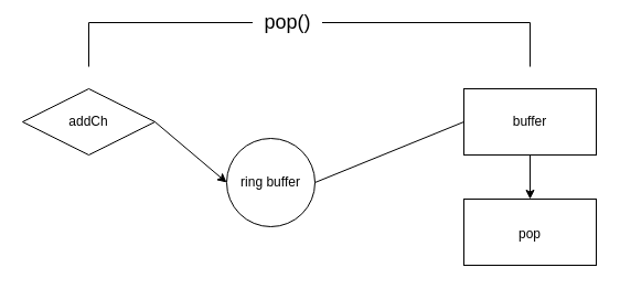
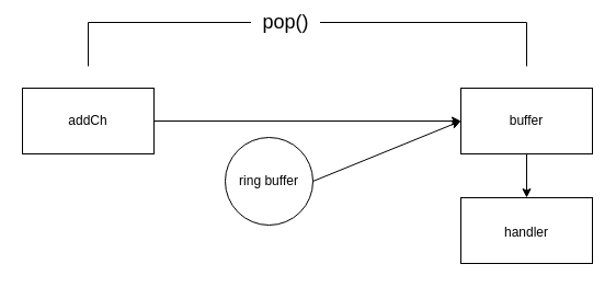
  <mxCell id="0" />
  <mxCell id="1" parent="0" />
- <mxCell id="2" value="addCh" style="rhombus;whiteSpace=wrap;html=1;" vertex="1" parent="1"><mxGeometry x="20" y="80" width="120" height="60" as="geometry" /></mxCell>
+ <mxCell id="2" value="addCh" style="rounded=0;whiteSpace=wrap;html=1;" vertex="1" parent="1"><mxGeometry x="20" y="80" width="120" height="60" as="geometry" /></mxCell>
  <mxCell id="3" value="ring buffer" style="ellipse;whiteSpace=wrap;html=1;aspect=fixed;" vertex="1" parent="1"><mxGeometry x="205" y="125" width="80" height="80" as="geometry" /></mxCell>
  <mxCell id="4" value="buffer" style="rounded=0;whiteSpace=wrap;html=1;" vertex="1" parent="1"><mxGeometry x="420" y="80" width="120" height="60" as="geometry" /></mxCell>
- <mxCell id="5" value="" style="endArrow=classic;html=1;rounded=0;exitX=1;exitY=0.5;exitDx=0;exitDy=0;entryX=0;entryY=0.5;entryDx=0;entryDy=0;" edge="1" parent="1" source="2" target="3"><mxGeometry width="50" height="50" relative="1" as="geometry"><mxPoint x="180" y="240" as="sourcePoint" /><mxPoint x="230" y="190" as="targetPoint" /></mxGeometry></mxCell>
- <mxCell id="6" value="" style="endArrow=none;html=1;rounded=0;exitX=1;exitY=0.5;exitDx=0;exitDy=0;entryX=0;entryY=0.5;entryDx=0;entryDy=0;" edge="1" parent="1" source="3" target="4"><mxGeometry width="50" height="50" relative="1" as="geometry"><mxPoint x="270" y="250" as="sourcePoint" /><mxPoint x="320" y="200" as="targetPoint" /></mxGeometry></mxCell>
+ <mxCell id="5" value="" style="endArrow=classic;html=1;rounded=0;exitX=1;exitY=0.5;exitDx=0;exitDy=0;" edge="1" parent="1" source="2" target="4"><mxGeometry width="50" height="50" relative="1" as="geometry"><mxPoint x="180" y="240" as="sourcePoint" /><mxPoint x="230" y="190" as="targetPoint" /></mxGeometry></mxCell>
+ <mxCell id="6" value="" style="endArrow=classic;html=1;rounded=0;exitX=1;exitY=0.5;exitDx=0;exitDy=0;entryX=0;entryY=0.5;entryDx=0;entryDy=0;" edge="1" parent="1" source="3" target="4"><mxGeometry width="50" height="50" relative="1" as="geometry"><mxPoint x="270" y="250" as="sourcePoint" /><mxPoint x="320" y="200" as="targetPoint" /></mxGeometry></mxCell>
  <mxCell id="7" value="&lt;font style=&quot;font-size: 18px&quot;&gt;&amp;nbsp; pop()&amp;nbsp;&amp;nbsp;&lt;/font&gt;" style="endArrow=none;html=1;rounded=0;" edge="1" parent="1"><mxGeometry width="50" height="50" relative="1" as="geometry"><mxPoint x="80" y="60" as="sourcePoint" /><mxPoint x="480" y="20" as="targetPoint" /><Array as="points"><mxPoint x="80" y="20" /></Array></mxGeometry></mxCell>
  <mxCell id="8" value="" style="endArrow=none;html=1;rounded=0;" edge="1" parent="1"><mxGeometry width="50" height="50" relative="1" as="geometry"><mxPoint x="480" y="60" as="sourcePoint" /><mxPoint x="480" y="20" as="targetPoint" /></mxGeometry></mxCell>
  <mxCell id="9" value="" style="endArrow=classic;html=1;rounded=0;fontSize=18;exitX=0.5;exitY=1;exitDx=0;exitDy=0;" edge="1" parent="1" source="4"><mxGeometry width="50" height="50" relative="1" as="geometry"><mxPoint x="270" y="250" as="sourcePoint" /><mxPoint x="480" y="180" as="targetPoint" /></mxGeometry></mxCell>
- <mxCell id="10" value="&lt;font style=&quot;font-size: 12px&quot;&gt;pop&lt;/font&gt;" style="rounded=0;whiteSpace=wrap;html=1;fontSize=18;" vertex="1" parent="1"><mxGeometry x="420" y="180" width="120" height="60" as="geometry" /></mxCell>
+ <mxCell id="10" value="&lt;font style=&quot;font-size: 12px&quot;&gt;handler&lt;/font&gt;" style="rounded=0;whiteSpace=wrap;html=1;fontSize=18;" vertex="1" parent="1"><mxGeometry x="420" y="180" width="120" height="60" as="geometry" /></mxCell>
